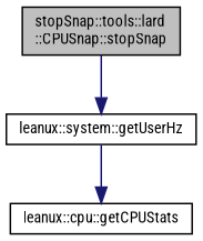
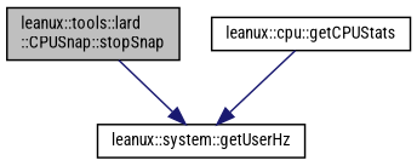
  digraph {
    fontname="Roboto Condensed"
    rankdir=TB
    node [color=black fontname="Roboto Condensed" fontsize=10 shape=record]
    edge [color=midnightblue fontname="Roboto Condensed" fontsize=10 labelfontname=Helvetica labelfontsize=10 style=solid]
-   n1 [fillcolor=grey75 fontcolor=black height=0.2 label="stopSnap::tools::lard\l::CPUSnap::stopSnap" style=filled width=0.4]
+   n1 [fillcolor=grey75 fontcolor=black height=0.2 label="leanux::tools::lard\l::CPUSnap::stopSnap" style=filled width=0.4]
    n2 [height=0.2 label="leanux::system::getUserHz" width=0.4]
    n3 [height=0.2 label="leanux::cpu::getCPUStats" width=0.4]
    n1 -> n2
-   n2 -> n3
+   n3 -> n2
  }
